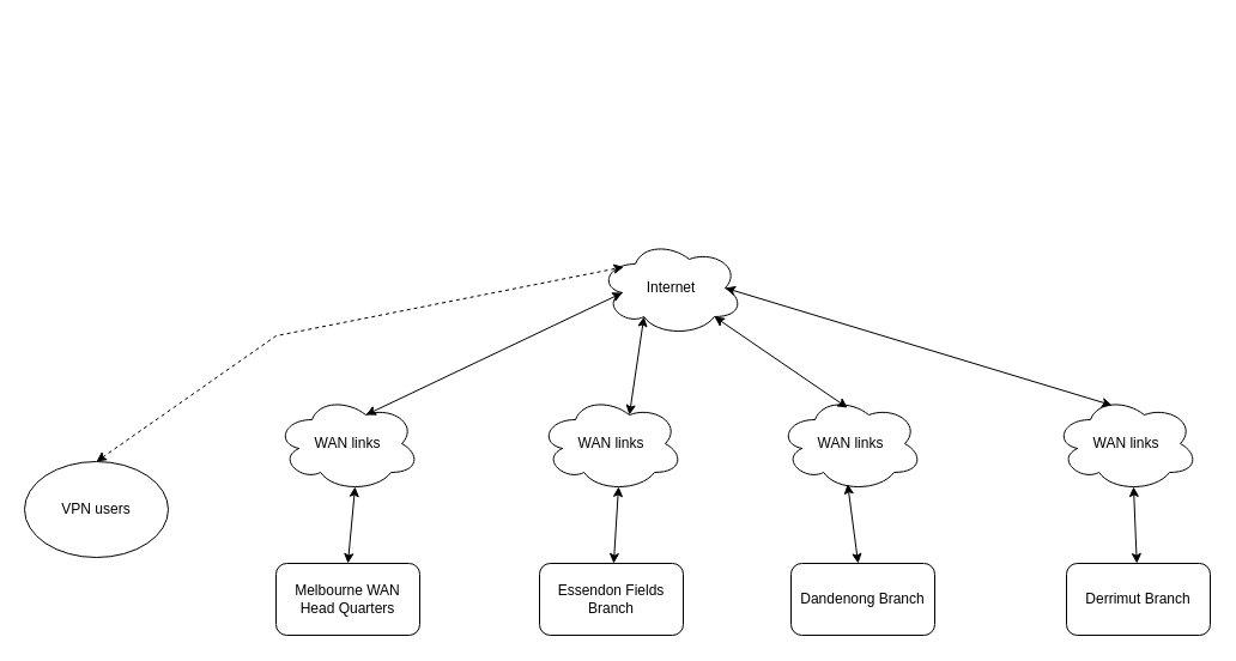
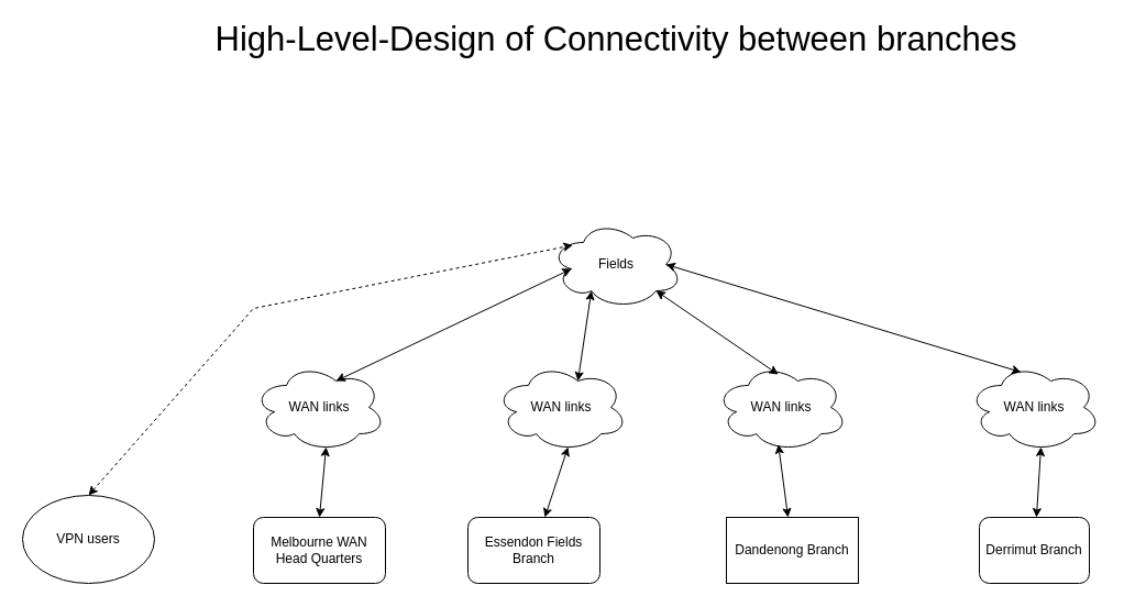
  <mxCell id="0" />
  <mxCell id="1" parent="0" />
- <mxCell id="2" value="Internet" style="ellipse;shape=cloud;whiteSpace=wrap;html=1;" vertex="1" parent="1"><mxGeometry x="500" y="200" width="120" height="80" as="geometry" /></mxCell>
+ <mxCell id="2" value="Fields" style="ellipse;shape=cloud;whiteSpace=wrap;html=1;" vertex="1" parent="1"><mxGeometry x="500" y="200" width="120" height="80" as="geometry" /></mxCell>
  <mxCell id="3" value="Melbourne WAN &lt;br&gt;Head Quarters" style="rounded=1;whiteSpace=wrap;html=1;" vertex="1" parent="1"><mxGeometry x="230" y="470" width="120" height="60" as="geometry" /></mxCell>
- <mxCell id="4" value="Essendon Fields Branch" style="rounded=1;whiteSpace=wrap;html=1;" vertex="1" parent="1"><mxGeometry x="450" y="470" width="120" height="60" as="geometry" /></mxCell>
- <mxCell id="5" value="Dandenong Branch" style="rounded=1;whiteSpace=wrap;html=1;" vertex="1" parent="1"><mxGeometry x="660" y="470" width="120" height="60" as="geometry" /></mxCell>
- <mxCell id="6" value="Derrimut Branch" style="rounded=1;whiteSpace=wrap;html=1;" vertex="1" parent="1"><mxGeometry x="890" y="470" width="120" height="60" as="geometry" /></mxCell>
- <mxCell id="7" value="VPN users" style="ellipse;whiteSpace=wrap;html=1;" vertex="1" parent="1"><mxGeometry x="20" y="385" width="120" height="80" as="geometry" /></mxCell>
+ <mxCell id="4" value="Essendon Fields Branch" style="rounded=1;whiteSpace=wrap;html=1;" vertex="1" parent="1"><mxGeometry x="425" y="470" width="120" height="60" as="geometry" /></mxCell>
+ <mxCell id="5" value="Dandenong Branch" style="whiteSpace=wrap;html=1;rounded=0;" vertex="1" parent="1"><mxGeometry x="660" y="470" width="120" height="60" as="geometry" /></mxCell>
+ <mxCell id="6" value="Derrimut Branch" style="rounded=1;whiteSpace=wrap;html=1;" vertex="1" parent="1"><mxGeometry x="890" y="470" width="100" height="60" as="geometry" /></mxCell>
+ <mxCell id="7" value="VPN users" style="ellipse;whiteSpace=wrap;html=1;" vertex="1" parent="1"><mxGeometry x="20" y="450" width="120" height="80" as="geometry" /></mxCell>
  <mxCell id="8" value="WAN links" style="ellipse;shape=cloud;whiteSpace=wrap;html=1;" vertex="1" parent="1"><mxGeometry x="230" y="330" width="120" height="80" as="geometry" /></mxCell>
  <mxCell id="9" value="WAN links" style="ellipse;shape=cloud;whiteSpace=wrap;html=1;" vertex="1" parent="1"><mxGeometry x="450" y="330" width="120" height="80" as="geometry" /></mxCell>
  <mxCell id="10" value="WAN links" style="ellipse;shape=cloud;whiteSpace=wrap;html=1;" vertex="1" parent="1"><mxGeometry x="650" y="330" width="120" height="80" as="geometry" /></mxCell>
  <mxCell id="11" value="WAN links" style="ellipse;shape=cloud;whiteSpace=wrap;html=1;" vertex="1" parent="1"><mxGeometry x="880" y="330" width="120" height="80" as="geometry" /></mxCell>
  <mxCell id="12" value="" style="endArrow=classic;startArrow=classic;html=1;rounded=0;entryX=0.55;entryY=0.95;entryDx=0;entryDy=0;entryPerimeter=0;exitX=0.5;exitY=0;exitDx=0;exitDy=0;" edge="1" parent="1" source="3" target="8"><mxGeometry width="50" height="50" relative="1" as="geometry"><mxPoint x="265" y="460" as="sourcePoint" /><mxPoint x="315" y="410" as="targetPoint" /></mxGeometry></mxCell>
  <mxCell id="13" value="" style="endArrow=classic;startArrow=classic;html=1;rounded=0;entryX=0.55;entryY=0.95;entryDx=0;entryDy=0;entryPerimeter=0;" edge="1" parent="1" source="4" target="9"><mxGeometry width="50" height="50" relative="1" as="geometry"><mxPoint x="300" y="480" as="sourcePoint" /><mxPoint x="306" y="416" as="targetPoint" /></mxGeometry></mxCell>
  <mxCell id="14" value="" style="endArrow=classic;startArrow=classic;html=1;rounded=0;entryX=0.477;entryY=0.921;entryDx=0;entryDy=0;entryPerimeter=0;" edge="1" parent="1" source="5" target="10"><mxGeometry width="50" height="50" relative="1" as="geometry"><mxPoint x="310" y="490" as="sourcePoint" /><mxPoint x="316" y="426" as="targetPoint" /></mxGeometry></mxCell>
  <mxCell id="15" value="" style="endArrow=classic;startArrow=classic;html=1;rounded=0;entryX=0.55;entryY=0.95;entryDx=0;entryDy=0;entryPerimeter=0;" edge="1" parent="1" source="6" target="11"><mxGeometry width="50" height="50" relative="1" as="geometry"><mxPoint x="320" y="500" as="sourcePoint" /><mxPoint x="326" y="436" as="targetPoint" /></mxGeometry></mxCell>
  <mxCell id="16" value="" style="endArrow=classic;startArrow=classic;html=1;rounded=0;entryX=0.16;entryY=0.55;entryDx=0;entryDy=0;entryPerimeter=0;exitX=0.625;exitY=0.2;exitDx=0;exitDy=0;exitPerimeter=0;" edge="1" parent="1" source="8" target="2"><mxGeometry width="50" height="50" relative="1" as="geometry"><mxPoint x="330" y="510" as="sourcePoint" /><mxPoint x="336" y="446" as="targetPoint" /></mxGeometry></mxCell>
  <mxCell id="17" value="" style="endArrow=classic;startArrow=classic;html=1;rounded=0;entryX=0.31;entryY=0.8;entryDx=0;entryDy=0;entryPerimeter=0;exitX=0.625;exitY=0.2;exitDx=0;exitDy=0;exitPerimeter=0;" edge="1" parent="1" source="9" target="2"><mxGeometry width="50" height="50" relative="1" as="geometry"><mxPoint x="315" y="356" as="sourcePoint" /><mxPoint x="529" y="254" as="targetPoint" /></mxGeometry></mxCell>
  <mxCell id="18" value="" style="endArrow=classic;startArrow=classic;html=1;rounded=0;entryX=0.8;entryY=0.8;entryDx=0;entryDy=0;entryPerimeter=0;exitX=0.477;exitY=0.126;exitDx=0;exitDy=0;exitPerimeter=0;" edge="1" parent="1" source="10" target="2"><mxGeometry width="50" height="50" relative="1" as="geometry"><mxPoint x="325" y="366" as="sourcePoint" /><mxPoint x="539" y="264" as="targetPoint" /></mxGeometry></mxCell>
  <mxCell id="19" value="" style="endArrow=classic;startArrow=classic;html=1;rounded=0;entryX=0.875;entryY=0.5;entryDx=0;entryDy=0;entryPerimeter=0;exitX=0.4;exitY=0.1;exitDx=0;exitDy=0;exitPerimeter=0;" edge="1" parent="1" source="11" target="2"><mxGeometry width="50" height="50" relative="1" as="geometry"><mxPoint x="335" y="376" as="sourcePoint" /><mxPoint x="549" y="274" as="targetPoint" /></mxGeometry></mxCell>
+ <mxCell id="20" value="&lt;font style=&quot;font-size: 31px;&quot;&gt;High-Level-Design of Connectivity between branches&lt;/font&gt;" style="text;html=1;align=center;verticalAlign=middle;whiteSpace=wrap;rounded=0;" vertex="1" parent="1"><mxGeometry x="140" y="20" width="840" height="30" as="geometry" /></mxCell>
  <mxCell id="21" value="" style="endArrow=classic;startArrow=classic;html=1;rounded=0;entryX=0.169;entryY=0.281;entryDx=0;entryDy=0;entryPerimeter=0;exitX=0.5;exitY=0;exitDx=0;exitDy=0;dashed=1;" edge="1" parent="1" source="7" target="2"><mxGeometry width="50" height="50" relative="1" as="geometry"><mxPoint x="80" y="410" as="sourcePoint" /><mxPoint x="130" y="360" as="targetPoint" /><Array as="points"><mxPoint x="230" y="280" /></Array></mxGeometry></mxCell>
